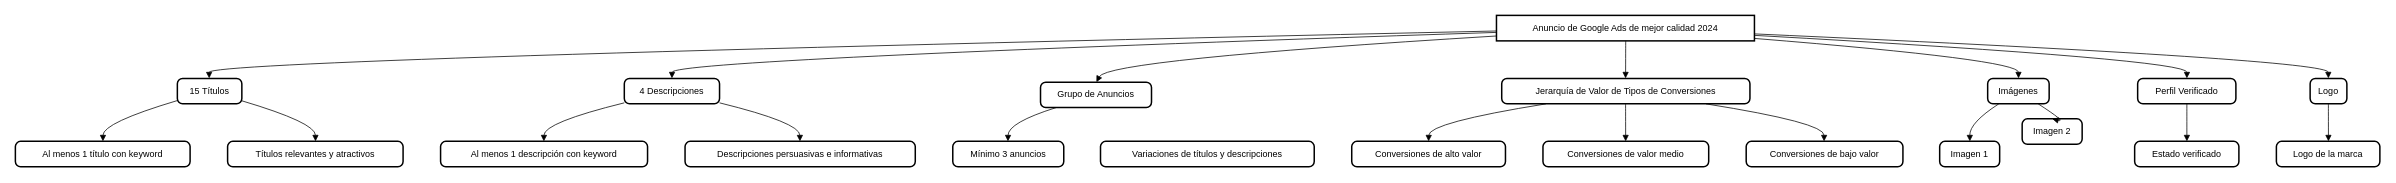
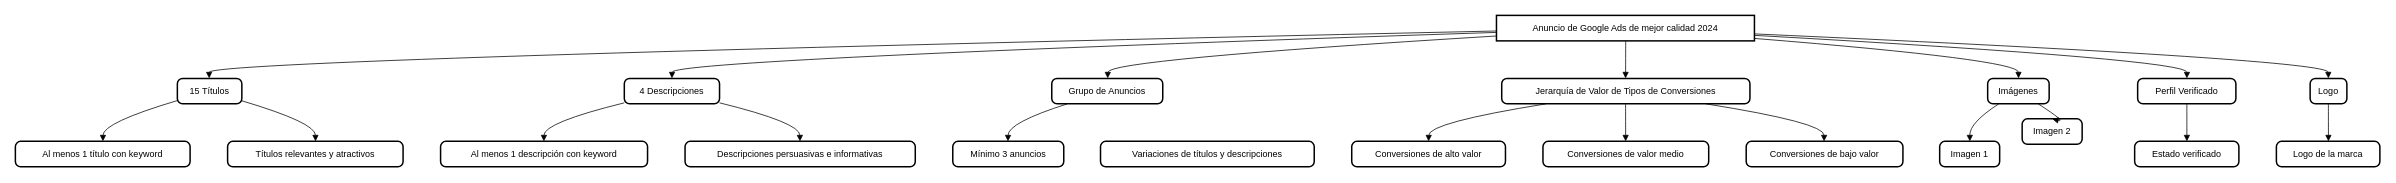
  <mxCell id="0" />
  <mxCell id="1" parent="0" />
  <mxCell id="2" value="Anuncio de Google Ads de mejor calidad 2024" style="whiteSpace=wrap;strokeWidth=2;" vertex="1" parent="1"><mxGeometry x="1995" y="20" width="344" height="34" as="geometry" /></mxCell>
  <mxCell id="3" value="15 Títulos" style="rounded=1;absoluteArcSize=1;arcSize=14;whiteSpace=wrap;strokeWidth=2;" vertex="1" parent="1"><mxGeometry x="236" y="104" width="86" height="34" as="geometry" /></mxCell>
  <mxCell id="4" value="4 Descripciones" style="rounded=1;absoluteArcSize=1;arcSize=14;whiteSpace=wrap;strokeWidth=2;" vertex="1" parent="1"><mxGeometry x="832" y="104" width="127" height="34" as="geometry" /></mxCell>
- <mxCell id="5" value="Grupo de Anuncios" style="rounded=1;absoluteArcSize=1;arcSize=14;whiteSpace=wrap;strokeWidth=2;" vertex="1" parent="1"><mxGeometry x="1387" y="109" width="148" height="34" as="geometry" /></mxCell>
+ <mxCell id="5" value="Grupo de Anuncios" style="rounded=1;absoluteArcSize=1;arcSize=14;whiteSpace=wrap;strokeWidth=2;" vertex="1" parent="1"><mxGeometry x="1402" y="104" width="148" height="34" as="geometry" /></mxCell>
  <mxCell id="6" value="Jerarquía de Valor de Tipos de Conversiones" style="rounded=1;absoluteArcSize=1;arcSize=14;whiteSpace=wrap;strokeWidth=2;" vertex="1" parent="1"><mxGeometry x="2002" y="104" width="331" height="34" as="geometry" /></mxCell>
  <mxCell id="7" value="Imágenes" style="rounded=1;absoluteArcSize=1;arcSize=14;whiteSpace=wrap;strokeWidth=2;" vertex="1" parent="1"><mxGeometry x="2650" y="104" width="82" height="34" as="geometry" /></mxCell>
  <mxCell id="8" value="Perfil Verificado" style="rounded=1;absoluteArcSize=1;arcSize=14;whiteSpace=wrap;strokeWidth=2;" vertex="1" parent="1"><mxGeometry x="2850" y="104" width="131" height="34" as="geometry" /></mxCell>
  <mxCell id="9" value="Logo" style="rounded=1;absoluteArcSize=1;arcSize=14;whiteSpace=wrap;strokeWidth=2;" vertex="1" parent="1"><mxGeometry x="3080" y="104" width="49" height="34" as="geometry" /></mxCell>
  <mxCell id="10" value="Al menos 1 título con keyword" style="rounded=1;absoluteArcSize=1;arcSize=14;whiteSpace=wrap;strokeWidth=2;" vertex="1" parent="1"><mxGeometry x="20" y="188" width="233" height="34" as="geometry" /></mxCell>
  <mxCell id="11" value="Títulos relevantes y atractivos" style="rounded=1;absoluteArcSize=1;arcSize=14;whiteSpace=wrap;strokeWidth=2;" vertex="1" parent="1"><mxGeometry x="303" y="188" width="234" height="34" as="geometry" /></mxCell>
  <mxCell id="12" value="Al menos 1 descripción con keyword" style="rounded=1;absoluteArcSize=1;arcSize=14;whiteSpace=wrap;strokeWidth=2;" vertex="1" parent="1"><mxGeometry x="587" y="188" width="276" height="34" as="geometry" /></mxCell>
  <mxCell id="13" value="Descripciones persuasivas e informativas" style="rounded=1;absoluteArcSize=1;arcSize=14;whiteSpace=wrap;strokeWidth=2;" vertex="1" parent="1"><mxGeometry x="913" y="188" width="307" height="34" as="geometry" /></mxCell>
  <mxCell id="14" value="Mínimo 3 anuncios" style="rounded=1;absoluteArcSize=1;arcSize=14;whiteSpace=wrap;strokeWidth=2;" vertex="1" parent="1"><mxGeometry x="1270" y="188" width="148" height="34" as="geometry" /></mxCell>
  <mxCell id="15" value="Variaciones de títulos y descripciones" style="rounded=1;absoluteArcSize=1;arcSize=14;whiteSpace=wrap;strokeWidth=2;" vertex="1" parent="1"><mxGeometry x="1467" y="188" width="285" height="34" as="geometry" /></mxCell>
  <mxCell id="16" value="Conversiones de alto valor" style="rounded=1;absoluteArcSize=1;arcSize=14;whiteSpace=wrap;strokeWidth=2;" vertex="1" parent="1"><mxGeometry x="1802" y="188" width="205" height="34" as="geometry" /></mxCell>
  <mxCell id="17" value="Conversiones de valor medio" style="rounded=1;absoluteArcSize=1;arcSize=14;whiteSpace=wrap;strokeWidth=2;" vertex="1" parent="1"><mxGeometry x="2057" y="188" width="221" height="34" as="geometry" /></mxCell>
  <mxCell id="18" value="Conversiones de bajo valor" style="rounded=1;absoluteArcSize=1;arcSize=14;whiteSpace=wrap;strokeWidth=2;" vertex="1" parent="1"><mxGeometry x="2328" y="188" width="209" height="34" as="geometry" /></mxCell>
  <mxCell id="19" value="Imagen 1" style="rounded=1;absoluteArcSize=1;arcSize=14;whiteSpace=wrap;strokeWidth=2;" vertex="1" parent="1"><mxGeometry x="2586" y="188" width="80" height="34" as="geometry" /></mxCell>
  <mxCell id="20" value="Imagen 2" style="rounded=1;absoluteArcSize=1;arcSize=14;whiteSpace=wrap;strokeWidth=2;" vertex="1" parent="1"><mxGeometry x="2696" y="158" width="80" height="34" as="geometry" /></mxCell>
  <mxCell id="21" value="Estado verificado" style="rounded=1;absoluteArcSize=1;arcSize=14;whiteSpace=wrap;strokeWidth=2;" vertex="1" parent="1"><mxGeometry x="2846" y="188" width="139" height="34" as="geometry" /></mxCell>
  <mxCell id="22" value="Logo de la marca" style="rounded=1;absoluteArcSize=1;arcSize=14;whiteSpace=wrap;strokeWidth=2;" vertex="1" parent="1"><mxGeometry x="3035" y="188" width="138" height="34" as="geometry" /></mxCell>
  <mxCell id="23" value="" style="curved=1;startArrow=none;endArrow=block;exitX=0.001;exitY=0.612;entryX=0.494;entryY=0;rounded=0;" edge="1" parent="1" source="2" target="3"><mxGeometry relative="1" as="geometry"><Array as="points"><mxPoint x="278" y="79" /></Array></mxGeometry></mxCell>
  <mxCell id="24" value="" style="curved=1;startArrow=none;endArrow=block;exitX=0.001;exitY=0.667;entryX=0.5;entryY=0;rounded=0;" edge="1" parent="1" source="2" target="4"><mxGeometry relative="1" as="geometry"><Array as="points"><mxPoint x="896" y="79" /></Array></mxGeometry></mxCell>
  <mxCell id="25" value="" style="curved=1;startArrow=none;endArrow=block;exitX=0.001;exitY=0.808;entryX=0.504;entryY=0;rounded=0;" edge="1" parent="1" source="2" target="5"><mxGeometry relative="1" as="geometry"><Array as="points"><mxPoint x="1477" y="79" /></Array></mxGeometry></mxCell>
  <mxCell id="26" value="" style="curved=1;startArrow=none;endArrow=block;exitX=0.501;exitY=1;entryX=0.499;entryY=0;rounded=0;" edge="1" parent="1" source="2" target="6"><mxGeometry relative="1" as="geometry"><Array as="points" /></mxGeometry></mxCell>
  <mxCell id="27" value="" style="curved=1;startArrow=none;endArrow=block;exitX=1.001;exitY=0.905;entryX=0.502;entryY=0;rounded=0;" edge="1" parent="1" source="2" target="7"><mxGeometry relative="1" as="geometry"><Array as="points"><mxPoint x="2691" y="79" /></Array></mxGeometry></mxCell>
  <mxCell id="28" value="" style="curved=1;startArrow=none;endArrow=block;exitX=1.001;exitY=0.784;entryX=0.501;entryY=0;rounded=0;" edge="1" parent="1" source="2" target="8"><mxGeometry relative="1" as="geometry"><Array as="points"><mxPoint x="2916" y="79" /></Array></mxGeometry></mxCell>
  <mxCell id="29" value="" style="curved=1;startArrow=none;endArrow=block;exitX=1.001;exitY=0.727;entryX=0.497;entryY=0;rounded=0;" edge="1" parent="1" source="2" target="9"><mxGeometry relative="1" as="geometry"><Array as="points"><mxPoint x="3104" y="79" /></Array></mxGeometry></mxCell>
  <mxCell id="30" value="" style="curved=1;startArrow=none;endArrow=block;exitX=-0.004;exitY=0.873;entryX=0.501;entryY=0;rounded=0;" edge="1" parent="1" source="3" target="10"><mxGeometry relative="1" as="geometry"><Array as="points"><mxPoint x="137" y="163" /></Array></mxGeometry></mxCell>
  <mxCell id="31" value="" style="curved=1;startArrow=none;endArrow=block;exitX=0.991;exitY=0.873;entryX=0.501;entryY=0;rounded=0;" edge="1" parent="1" source="3" target="11"><mxGeometry relative="1" as="geometry"><Array as="points"><mxPoint x="420" y="163" /></Array></mxGeometry></mxCell>
  <mxCell id="32" value="" style="curved=1;startArrow=none;endArrow=block;exitX=-0.002;exitY=0.961;entryX=0.499;entryY=0;rounded=0;" edge="1" parent="1" source="4" target="12"><mxGeometry relative="1" as="geometry"><Array as="points"><mxPoint x="725" y="163" /></Array></mxGeometry></mxCell>
  <mxCell id="33" value="" style="curved=1;startArrow=none;endArrow=block;exitX=1.002;exitY=0.961;entryX=0.499;entryY=0;rounded=0;" edge="1" parent="1" source="4" target="13"><mxGeometry relative="1" as="geometry"><Array as="points"><mxPoint x="1066" y="163" /></Array></mxGeometry></mxCell>
  <mxCell id="34" value="" style="curved=1;startArrow=none;endArrow=block;exitX=0.14;exitY=1;entryX=0.497;entryY=0;rounded=0;" edge="1" parent="1" source="5" target="14"><mxGeometry relative="1" as="geometry"><Array as="points"><mxPoint x="1344" y="163" /></Array></mxGeometry></mxCell>
  <mxCell id="35" value="" style="curved=1;startArrow=none;endArrow=block;exitX=0.178;exitY=1;entryX=0.5;entryY=0;rounded=0;" edge="1" parent="1" source="6" target="16"><mxGeometry relative="1" as="geometry"><Array as="points"><mxPoint x="1905" y="163" /></Array></mxGeometry></mxCell>
  <mxCell id="36" value="" style="curved=1;startArrow=none;endArrow=block;exitX=0.499;exitY=1;entryX=0.499;entryY=0;rounded=0;" edge="1" parent="1" source="6" target="17"><mxGeometry relative="1" as="geometry"><Array as="points" /></mxGeometry></mxCell>
  <mxCell id="37" value="" style="curved=1;startArrow=none;endArrow=block;exitX=0.823;exitY=1;entryX=0.497;entryY=0;rounded=0;" edge="1" parent="1" source="6" target="18"><mxGeometry relative="1" as="geometry"><Array as="points"><mxPoint x="2432" y="163" /></Array></mxGeometry></mxCell>
  <mxCell id="38" value="" style="curved=1;startArrow=none;endArrow=block;exitX=0.181;exitY=1;entryX=0.503;entryY=0;rounded=0;" edge="1" parent="1" source="7" target="19"><mxGeometry relative="1" as="geometry"><Array as="points"><mxPoint x="2626" y="163" /></Array></mxGeometry></mxCell>
  <mxCell id="39" value="" style="curved=1;startArrow=none;endArrow=block;exitX=0.822;exitY=1;entryX=0.501;entryY=0;rounded=0;" edge="1" parent="1" source="7" target="20"><mxGeometry relative="1" as="geometry"><Array as="points"><mxPoint x="2756" y="163" /></Array></mxGeometry></mxCell>
  <mxCell id="40" value="" style="curved=1;startArrow=none;endArrow=block;exitX=0.501;exitY=1;entryX=0.501;entryY=0;rounded=0;" edge="1" parent="1" source="8" target="21"><mxGeometry relative="1" as="geometry"><Array as="points" /></mxGeometry></mxCell>
  <mxCell id="41" value="" style="curved=1;startArrow=none;endArrow=block;exitX=0.497;exitY=1;entryX=0.503;entryY=0;rounded=0;" edge="1" parent="1" source="9" target="22"><mxGeometry relative="1" as="geometry"><Array as="points" /></mxGeometry></mxCell>
